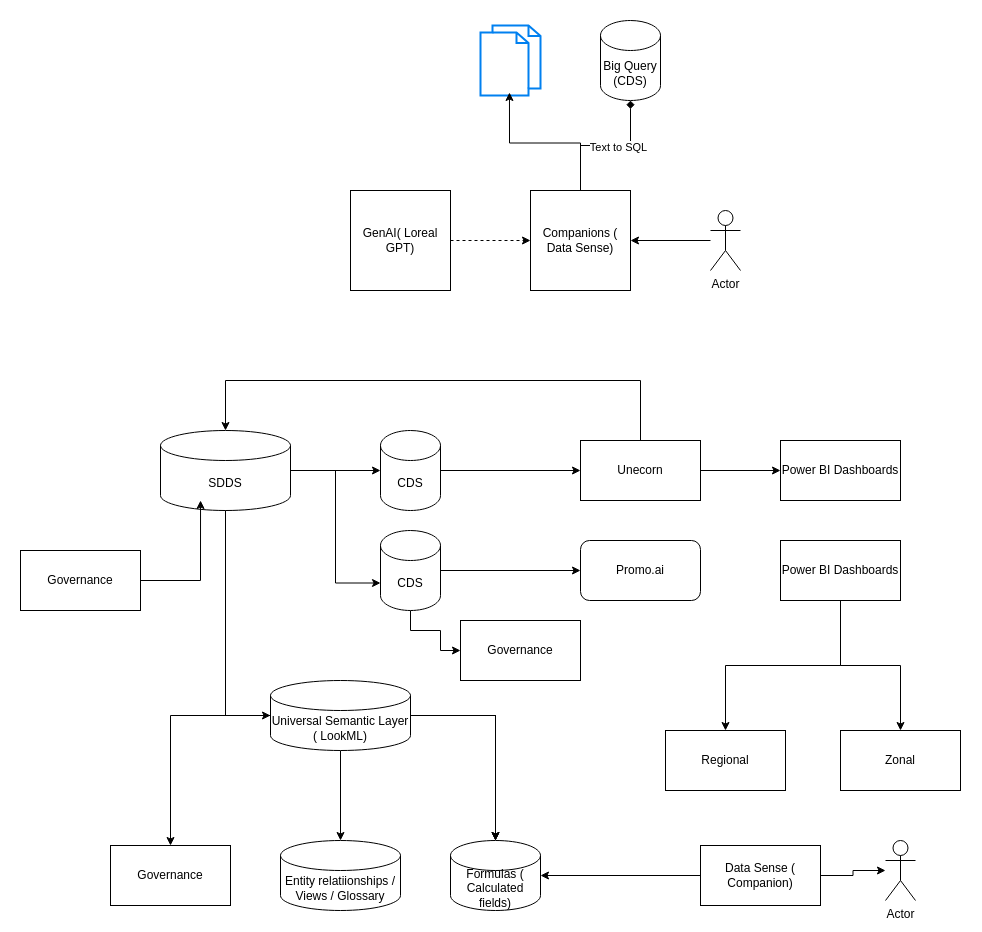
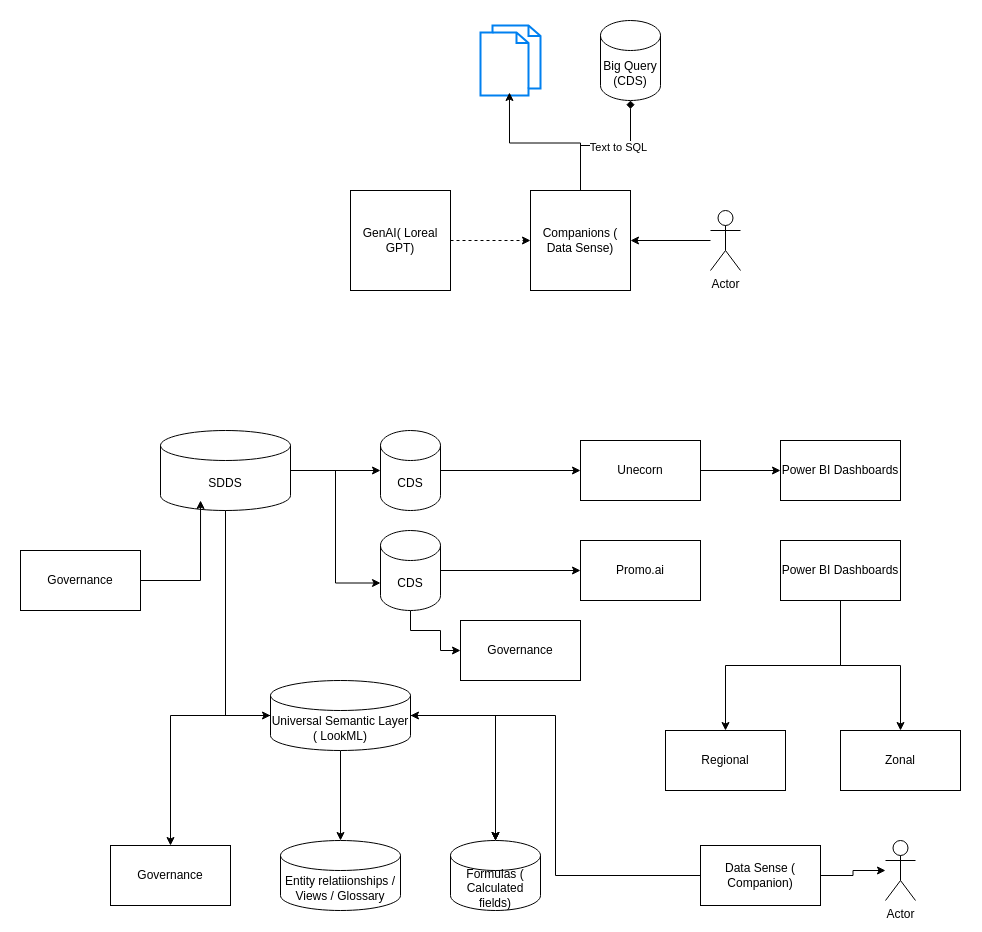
  <mxCell id="0" />
  <mxCell id="1" parent="0" />
  <mxCell id="2" value="" style="edgeStyle=orthogonalEdgeStyle;rounded=0;orthogonalLoop=1;jettySize=auto;html=1;dashed=1;" edge="1" parent="1" source="3" target="6"><mxGeometry relative="1" as="geometry" /></mxCell>
  <mxCell id="3" value="GenAI( Loreal GPT)" style="whiteSpace=wrap;html=1;aspect=fixed;" vertex="1" parent="1"><mxGeometry x="350" y="190" width="100" height="100" as="geometry" /></mxCell>
  <mxCell id="4" style="edgeStyle=orthogonalEdgeStyle;rounded=0;orthogonalLoop=1;jettySize=auto;html=1;entryX=0.5;entryY=1;entryDx=0;entryDy=0;entryPerimeter=0;endArrow=diamond;" edge="1" parent="1" source="6" target="9"><mxGeometry relative="1" as="geometry"><mxPoint x="580" y="90" as="targetPoint" /></mxGeometry></mxCell>
  <mxCell id="5" value="Text to SQL" style="edgeLabel;html=1;align=center;verticalAlign=middle;resizable=0;points=[];" vertex="1" connectable="0" parent="4"><mxGeometry x="0.178" y="-1" relative="1" as="geometry"><mxPoint as="offset" /></mxGeometry></mxCell>
  <mxCell id="6" value="Companions ( Data Sense)" style="whiteSpace=wrap;html=1;aspect=fixed;" vertex="1" parent="1"><mxGeometry x="530" y="190" width="100" height="100" as="geometry" /></mxCell>
  <mxCell id="7" style="edgeStyle=orthogonalEdgeStyle;rounded=0;orthogonalLoop=1;jettySize=auto;html=1;" edge="1" parent="1" source="8" target="6"><mxGeometry relative="1" as="geometry" /></mxCell>
  <mxCell id="8" value="Actor" style="shape=umlActor;verticalLabelPosition=bottom;verticalAlign=top;html=1;outlineConnect=0;" vertex="1" parent="1"><mxGeometry x="710" y="210" width="30" height="60" as="geometry" /></mxCell>
  <mxCell id="9" value="Big Query (CDS)" style="shape=cylinder3;whiteSpace=wrap;html=1;boundedLbl=1;backgroundOutline=1;size=15;" vertex="1" parent="1"><mxGeometry x="600" y="20" width="60" height="80" as="geometry" /></mxCell>
  <mxCell id="10" value="" style="html=1;verticalLabelPosition=bottom;align=center;labelBackgroundColor=#ffffff;verticalAlign=top;strokeWidth=2;strokeColor=#0080F0;shadow=0;dashed=0;shape=mxgraph.ios7.icons.documents;" vertex="1" parent="1"><mxGeometry x="480" y="25" width="60" height="70" as="geometry" /></mxCell>
  <mxCell id="11" style="edgeStyle=orthogonalEdgeStyle;rounded=0;orthogonalLoop=1;jettySize=auto;html=1;entryX=0.483;entryY=0.957;entryDx=0;entryDy=0;entryPerimeter=0;" edge="1" parent="1" source="6" target="10"><mxGeometry relative="1" as="geometry" /></mxCell>
  <mxCell id="12" style="edgeStyle=orthogonalEdgeStyle;rounded=0;orthogonalLoop=1;jettySize=auto;html=1;" edge="1" parent="1" source="13" target="15"><mxGeometry relative="1" as="geometry" /></mxCell>
  <mxCell id="13" value="SDDS" style="shape=cylinder3;whiteSpace=wrap;html=1;boundedLbl=1;backgroundOutline=1;size=15;" vertex="1" parent="1"><mxGeometry x="160" y="430" width="130" height="80" as="geometry" /></mxCell>
  <mxCell id="14" value="" style="edgeStyle=orthogonalEdgeStyle;rounded=0;orthogonalLoop=1;jettySize=auto;html=1;" edge="1" parent="1" source="15" target="17"><mxGeometry relative="1" as="geometry" /></mxCell>
  <mxCell id="15" value="CDS" style="shape=cylinder3;whiteSpace=wrap;html=1;boundedLbl=1;backgroundOutline=1;size=15;" vertex="1" parent="1"><mxGeometry x="380" y="430" width="60" height="80" as="geometry" /></mxCell>
  <mxCell id="16" value="" style="edgeStyle=orthogonalEdgeStyle;rounded=0;orthogonalLoop=1;jettySize=auto;html=1;" edge="1" parent="1" source="17" target="24"><mxGeometry relative="1" as="geometry" /></mxCell>
  <mxCell id="17" value="Unecorn" style="whiteSpace=wrap;html=1;" vertex="1" parent="1"><mxGeometry x="580" y="440" width="120" height="60" as="geometry" /></mxCell>
- <mxCell id="18" style="edgeStyle=orthogonalEdgeStyle;rounded=0;orthogonalLoop=1;jettySize=auto;html=1;entryX=0.5;entryY=0;entryDx=0;entryDy=0;entryPerimeter=0;" edge="1" parent="1" source="17" target="13"><mxGeometry relative="1" as="geometry"><Array as="points"><mxPoint x="640" y="380" /><mxPoint x="225" y="380" /></Array></mxGeometry></mxCell>
  <mxCell id="19" style="edgeStyle=orthogonalEdgeStyle;rounded=0;orthogonalLoop=1;jettySize=auto;html=1;" edge="1" parent="1" source="21" target="23"><mxGeometry relative="1" as="geometry" /></mxCell>
  <mxCell id="20" style="edgeStyle=orthogonalEdgeStyle;rounded=0;orthogonalLoop=1;jettySize=auto;html=1;entryX=0;entryY=0.5;entryDx=0;entryDy=0;" edge="1" parent="1" source="21" target="42"><mxGeometry relative="1" as="geometry"><Array as="points"><mxPoint x="410" y="630" /><mxPoint x="440" y="630" /><mxPoint x="440" y="650" /></Array></mxGeometry></mxCell>
  <mxCell id="21" value="CDS" style="shape=cylinder3;whiteSpace=wrap;html=1;boundedLbl=1;backgroundOutline=1;size=15;" vertex="1" parent="1"><mxGeometry x="380" y="530" width="60" height="80" as="geometry" /></mxCell>
  <mxCell id="22" style="edgeStyle=orthogonalEdgeStyle;rounded=0;orthogonalLoop=1;jettySize=auto;html=1;entryX=0;entryY=0;entryDx=0;entryDy=52.5;entryPerimeter=0;" edge="1" parent="1" source="13" target="21"><mxGeometry relative="1" as="geometry" /></mxCell>
- <mxCell id="23" value="Promo.ai" style="whiteSpace=wrap;html=1;rounded=1;" vertex="1" parent="1"><mxGeometry x="580" y="540" width="120" height="60" as="geometry" /></mxCell>
+ <mxCell id="23" value="Promo.ai" style="whiteSpace=wrap;html=1;" vertex="1" parent="1"><mxGeometry x="580" y="540" width="120" height="60" as="geometry" /></mxCell>
  <mxCell id="24" value="Power BI Dashboards" style="whiteSpace=wrap;html=1;" vertex="1" parent="1"><mxGeometry x="780" y="440" width="120" height="60" as="geometry" /></mxCell>
  <mxCell id="25" value="" style="edgeStyle=orthogonalEdgeStyle;rounded=0;orthogonalLoop=1;jettySize=auto;html=1;" edge="1" parent="1" source="27" target="28"><mxGeometry relative="1" as="geometry" /></mxCell>
  <mxCell id="26" style="edgeStyle=orthogonalEdgeStyle;rounded=0;orthogonalLoop=1;jettySize=auto;html=1;entryX=0.5;entryY=0;entryDx=0;entryDy=0;" edge="1" parent="1" source="27" target="29"><mxGeometry relative="1" as="geometry" /></mxCell>
  <mxCell id="27" value="Power BI Dashboards" style="whiteSpace=wrap;html=1;" vertex="1" parent="1"><mxGeometry x="780" y="540" width="120" height="60" as="geometry" /></mxCell>
  <mxCell id="28" value="Regional" style="whiteSpace=wrap;html=1;" vertex="1" parent="1"><mxGeometry x="665" y="730" width="120" height="60" as="geometry" /></mxCell>
  <mxCell id="29" value="Zonal" style="whiteSpace=wrap;html=1;" vertex="1" parent="1"><mxGeometry x="840" y="730" width="120" height="60" as="geometry" /></mxCell>
  <mxCell id="30" value="" style="edgeStyle=orthogonalEdgeStyle;rounded=0;orthogonalLoop=1;jettySize=auto;html=1;" edge="1" parent="1" source="34" target="36"><mxGeometry relative="1" as="geometry" /></mxCell>
  <mxCell id="31" value="" style="edgeStyle=orthogonalEdgeStyle;rounded=0;orthogonalLoop=1;jettySize=auto;html=1;" edge="1" parent="1" source="34" target="37"><mxGeometry relative="1" as="geometry" /></mxCell>
  <mxCell id="32" value="" style="edgeStyle=orthogonalEdgeStyle;rounded=0;orthogonalLoop=1;jettySize=auto;html=1;" edge="1" parent="1" source="34" target="37"><mxGeometry relative="1" as="geometry" /></mxCell>
  <mxCell id="33" value="" style="edgeStyle=orthogonalEdgeStyle;rounded=0;orthogonalLoop=1;jettySize=auto;html=1;" edge="1" parent="1" source="34" target="39"><mxGeometry relative="1" as="geometry" /></mxCell>
  <mxCell id="34" value="Universal Semantic Layer ( LookML)" style="shape=cylinder3;whiteSpace=wrap;html=1;boundedLbl=1;backgroundOutline=1;size=15;" vertex="1" parent="1"><mxGeometry x="270" y="680" width="140" height="70" as="geometry" /></mxCell>
  <mxCell id="35" style="edgeStyle=orthogonalEdgeStyle;rounded=0;orthogonalLoop=1;jettySize=auto;html=1;entryX=0;entryY=0.5;entryDx=0;entryDy=0;entryPerimeter=0;exitX=0.5;exitY=1;exitDx=0;exitDy=0;exitPerimeter=0;" edge="1" parent="1" source="13" target="34"><mxGeometry relative="1" as="geometry" /></mxCell>
  <mxCell id="36" value="Entity relatiionships / Views / Glossary" style="shape=cylinder3;whiteSpace=wrap;html=1;boundedLbl=1;backgroundOutline=1;size=15;" vertex="1" parent="1"><mxGeometry x="280" y="840" width="120" height="70" as="geometry" /></mxCell>
  <mxCell id="37" value="Formulas ( Calculated fields)" style="shape=cylinder3;whiteSpace=wrap;html=1;boundedLbl=1;backgroundOutline=1;size=15;" vertex="1" parent="1"><mxGeometry x="450" y="840" width="90" height="70" as="geometry" /></mxCell>
  <mxCell id="38" style="edgeStyle=orthogonalEdgeStyle;rounded=0;orthogonalLoop=1;jettySize=auto;html=1;entryX=0.5;entryY=0;entryDx=0;entryDy=0;entryPerimeter=0;" edge="1" parent="1" source="34" target="37"><mxGeometry relative="1" as="geometry" /></mxCell>
  <mxCell id="39" value="Governance" style="whiteSpace=wrap;html=1;" vertex="1" parent="1"><mxGeometry x="110" y="845" width="120" height="60" as="geometry" /></mxCell>
  <mxCell id="40" value="Governance" style="whiteSpace=wrap;html=1;" vertex="1" parent="1"><mxGeometry x="20" y="550" width="120" height="60" as="geometry" /></mxCell>
  <mxCell id="41" style="edgeStyle=orthogonalEdgeStyle;rounded=0;orthogonalLoop=1;jettySize=auto;html=1;entryX=0.308;entryY=0.875;entryDx=0;entryDy=0;entryPerimeter=0;" edge="1" parent="1" source="40" target="13"><mxGeometry relative="1" as="geometry" /></mxCell>
  <mxCell id="42" value="Governance" style="whiteSpace=wrap;html=1;" vertex="1" parent="1"><mxGeometry x="460" y="620" width="120" height="60" as="geometry" /></mxCell>
  <mxCell id="43" style="edgeStyle=orthogonalEdgeStyle;rounded=0;orthogonalLoop=1;jettySize=auto;html=1;" edge="1" parent="1" source="44" target="46"><mxGeometry relative="1" as="geometry" /></mxCell>
  <mxCell id="44" value="Data Sense ( Companion)" style="whiteSpace=wrap;html=1;" vertex="1" parent="1"><mxGeometry x="700" y="845" width="120" height="60" as="geometry" /></mxCell>
- <mxCell id="45" style="edgeStyle=orthogonalEdgeStyle;rounded=0;orthogonalLoop=1;jettySize=auto;html=1;" edge="1" parent="1" source="44" target="37"><mxGeometry relative="1" as="geometry" /></mxCell>
+ <mxCell id="45" style="edgeStyle=orthogonalEdgeStyle;rounded=0;orthogonalLoop=1;jettySize=auto;html=1;entryX=1;entryY=0.5;entryDx=0;entryDy=0;entryPerimeter=0;" edge="1" parent="1" source="44" target="34"><mxGeometry relative="1" as="geometry" /></mxCell>
  <mxCell id="46" value="Actor" style="shape=umlActor;verticalLabelPosition=bottom;verticalAlign=top;html=1;outlineConnect=0;" vertex="1" parent="1"><mxGeometry x="885" y="840" width="30" height="60" as="geometry" /></mxCell>
